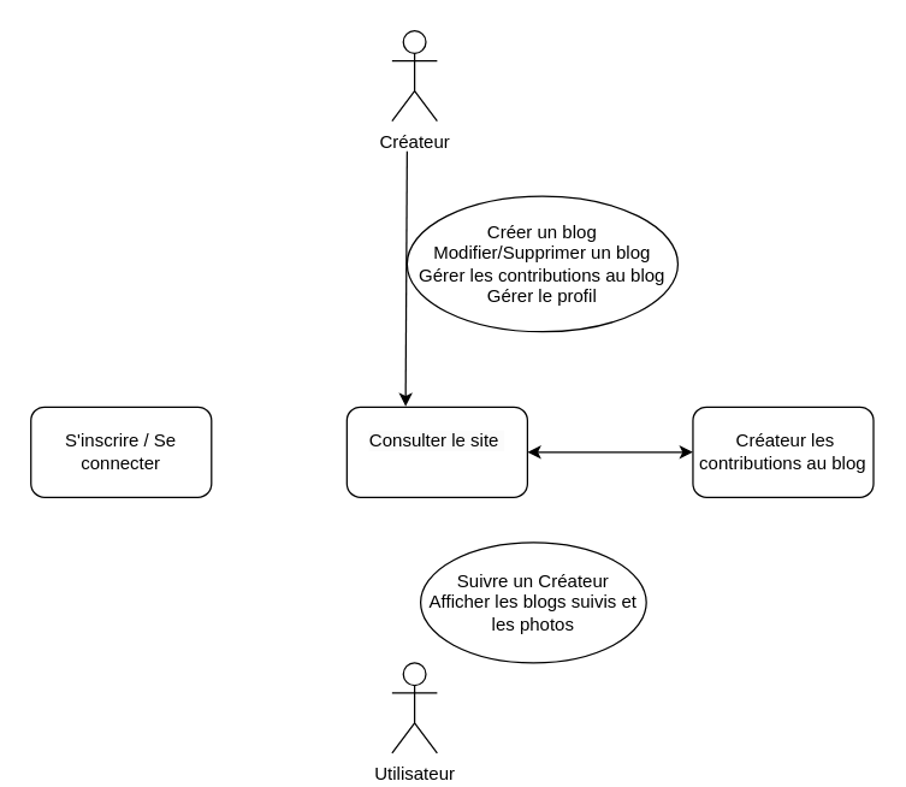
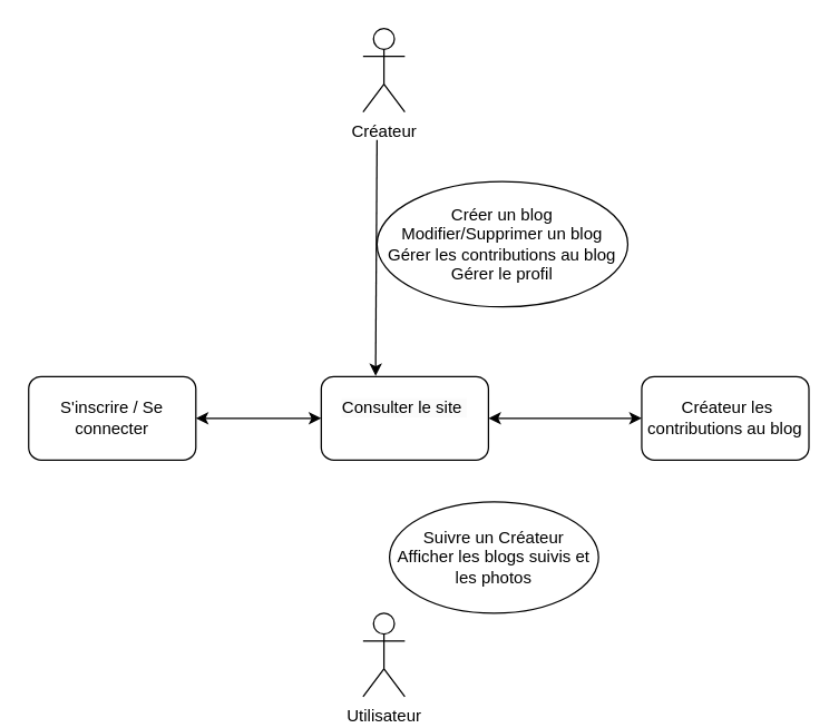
  <mxCell id="0" />
  <mxCell id="1" parent="0" />
  <mxCell id="2" value="Créateur" style="shape=umlActor;verticalLabelPosition=bottom;verticalAlign=top;html=1;outlineConnect=0;" vertex="1" parent="1"><mxGeometry x="260" y="20" width="30" height="60" as="geometry" /></mxCell>
  <mxCell id="3" value="Utilisateur" style="shape=umlActor;verticalLabelPosition=bottom;verticalAlign=top;html=1;outlineConnect=0;" vertex="1" parent="1"><mxGeometry x="260" y="440" width="30" height="60" as="geometry" /></mxCell>
  <mxCell id="4" value="Suivre un Créateur&lt;br&gt;Afficher les blogs suivis et les photos" style="ellipse;whiteSpace=wrap;html=1;" vertex="1" parent="1"><mxGeometry x="279" y="360" width="150" height="80" as="geometry" /></mxCell>
  <mxCell id="5" value="S'inscrire / Se connecter" style="rounded=1;whiteSpace=wrap;html=1;" vertex="1" parent="1"><mxGeometry x="20" y="270" width="120" height="60" as="geometry" /></mxCell>
  <mxCell id="6" value="&#10;&lt;span style=&quot;color: rgb(0, 0, 0); font-family: Helvetica; font-size: 12px; font-style: normal; font-variant-ligatures: normal; font-variant-caps: normal; font-weight: 400; letter-spacing: normal; orphans: 2; text-align: center; text-indent: 0px; text-transform: none; widows: 2; word-spacing: 0px; -webkit-text-stroke-width: 0px; white-space: normal; background-color: rgb(251, 251, 251); text-decoration-thickness: initial; text-decoration-style: initial; text-decoration-color: initial; display: inline !important; float: none;&quot;&gt;Consulter le site&amp;nbsp;&lt;/span&gt;&#10;&#10;" style="rounded=1;whiteSpace=wrap;html=1;" vertex="1" parent="1"><mxGeometry x="230" y="270" width="120" height="60" as="geometry" /></mxCell>
  <mxCell id="7" value="&amp;nbsp;Créateur les contributions au blog" style="rounded=1;whiteSpace=wrap;html=1;" vertex="1" parent="1"><mxGeometry x="460" y="270" width="120" height="60" as="geometry" /></mxCell>
+ <mxCell id="8" value="" style="endArrow=classic;startArrow=classic;html=1;rounded=0;exitX=1;exitY=0.5;exitDx=0;exitDy=0;entryX=0;entryY=0.5;entryDx=0;entryDy=0;" edge="1" parent="1" source="5" target="6"><mxGeometry width="50" height="50" relative="1" as="geometry"><mxPoint x="290" y="280" as="sourcePoint" /><mxPoint x="340" y="230" as="targetPoint" /></mxGeometry></mxCell>
  <mxCell id="9" value="" style="endArrow=classic;startArrow=classic;html=1;rounded=0;entryX=0;entryY=0.5;entryDx=0;entryDy=0;" edge="1" parent="1" target="7"><mxGeometry width="50" height="50" relative="1" as="geometry"><mxPoint x="350" y="300" as="sourcePoint" /><mxPoint x="400" y="250" as="targetPoint" /></mxGeometry></mxCell>
  <mxCell id="10" value="&lt;div&gt;Créer un blog&lt;/div&gt;&lt;div&gt;Modifier/Supprimer un blog&lt;/div&gt;&lt;div&gt;Gérer les contributions au blog&lt;/div&gt;&lt;div&gt;Gérer le profil&lt;/div&gt;" style="ellipse;whiteSpace=wrap;html=1;" vertex="1" parent="1"><mxGeometry x="270" y="130" width="180" height="90" as="geometry" /></mxCell>
  <mxCell id="11" value="" style="endArrow=classic;html=1;rounded=0;entryX=0.325;entryY=-0.007;entryDx=0;entryDy=0;entryPerimeter=0;" edge="1" parent="1" target="6"><mxGeometry width="50" height="50" relative="1" as="geometry"><mxPoint x="270" y="100" as="sourcePoint" /><mxPoint x="320" y="50" as="targetPoint" /></mxGeometry></mxCell>
